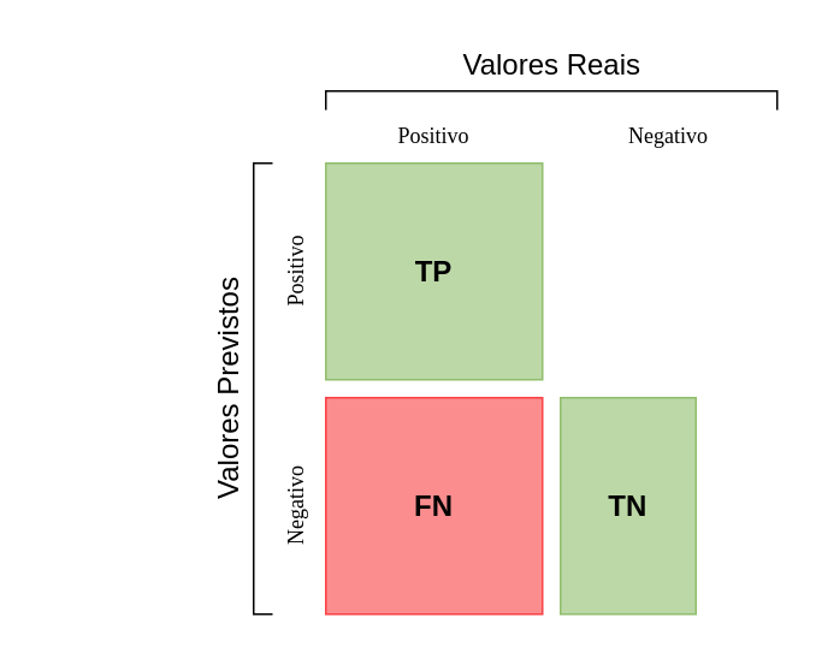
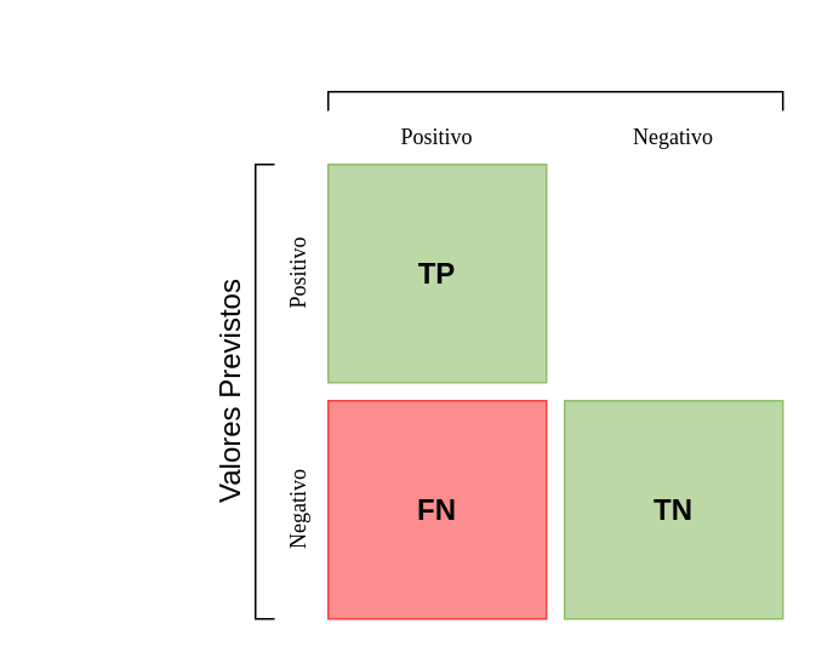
  <mxCell id="0" />
  <mxCell id="1" parent="0" />
  <mxCell id="2" value="&lt;font style=&quot;font-size: 16px;&quot;&gt;TP&lt;/font&gt;" style="rounded=0;whiteSpace=wrap;html=1;fillColor=#90be6d;strokeColor=#90BE6D;fillOpacity=60;fontStyle=1" vertex="1" parent="1"><mxGeometry x="180" y="90" width="120" height="120" as="geometry" /></mxCell>
  <mxCell id="3" value="Positivo" style="text;html=1;strokeColor=none;fillColor=none;align=center;verticalAlign=middle;whiteSpace=wrap;rounded=0;fontFamily=Garamond;" vertex="1" parent="1"><mxGeometry x="220" y="60" width="40" height="30" as="geometry" /></mxCell>
- <mxCell id="4" value="&lt;font style=&quot;font-size: 16px;&quot;&gt;TN&lt;/font&gt;" style="rounded=0;whiteSpace=wrap;html=1;fillColor=#90be6d;strokeColor=#90BE6D;fillOpacity=60;fontStyle=1" vertex="1" parent="1"><mxGeometry x="310" y="220" width="75" height="120" as="geometry" /></mxCell>
+ <mxCell id="4" value="&lt;font style=&quot;font-size: 16px;&quot;&gt;TN&lt;/font&gt;" style="rounded=0;whiteSpace=wrap;html=1;fillColor=#90be6d;strokeColor=#90BE6D;fillOpacity=60;fontStyle=1" vertex="1" parent="1"><mxGeometry x="310" y="220" width="120" height="120" as="geometry" /></mxCell>
  <mxCell id="5" value="&lt;font style=&quot;font-size: 16px;&quot;&gt;FN&lt;/font&gt;" style="rounded=0;whiteSpace=wrap;html=1;fillColor=#f94144;strokeColor=#f94144;fillOpacity=60;fontStyle=1" vertex="1" parent="1"><mxGeometry x="180" y="220" width="120" height="120" as="geometry" /></mxCell>
  <mxCell id="6" value="Negativo" style="text;html=1;strokeColor=none;fillColor=none;align=center;verticalAlign=middle;whiteSpace=wrap;rounded=0;fontFamily=Garamond;" vertex="1" parent="1"><mxGeometry x="350" y="60" width="40" height="30" as="geometry" /></mxCell>
  <mxCell id="7" value="Negativo" style="text;html=1;strokeColor=none;fillColor=none;align=center;verticalAlign=middle;whiteSpace=wrap;rounded=0;rotation=-90;fontFamily=Garamond;" vertex="1" parent="1"><mxGeometry x="144" y="265" width="40" height="30" as="geometry" /></mxCell>
  <mxCell id="8" value="Positivo" style="text;html=1;strokeColor=none;fillColor=none;align=center;verticalAlign=middle;whiteSpace=wrap;rounded=0;rotation=-90;fontFamily=Garamond;" vertex="1" parent="1"><mxGeometry x="144" y="135" width="40" height="30" as="geometry" /></mxCell>
  <mxCell id="9" value="" style="shape=partialRectangle;whiteSpace=wrap;html=1;bottom=1;right=1;left=1;top=0;fillColor=none;routingCenterX=-0.5;rotation=-180;" vertex="1" parent="1"><mxGeometry x="180" y="50" width="250" height="10" as="geometry" /></mxCell>
  <mxCell id="10" value="" style="shape=partialRectangle;whiteSpace=wrap;html=1;bottom=1;right=1;left=1;top=0;fillColor=none;routingCenterX=-0.5;rotation=90;" vertex="1" parent="1"><mxGeometry x="20" y="210" width="250" height="10" as="geometry" /></mxCell>
- <mxCell id="11" value="Valores Reais" style="text;html=1;strokeColor=none;fillColor=none;align=center;verticalAlign=middle;whiteSpace=wrap;rounded=0;fontSize=16;" vertex="1" parent="1"><mxGeometry x="247.5" y="20" width="115" height="30" as="geometry" /></mxCell>
  <mxCell id="12" value="Valores Previstos" style="text;html=1;strokeColor=none;fillColor=none;align=center;verticalAlign=middle;whiteSpace=wrap;rounded=0;fontSize=16;rotation=-90;" vertex="1" parent="1"><mxGeometry x="53" y="200" width="146" height="30" as="geometry" /></mxCell>
